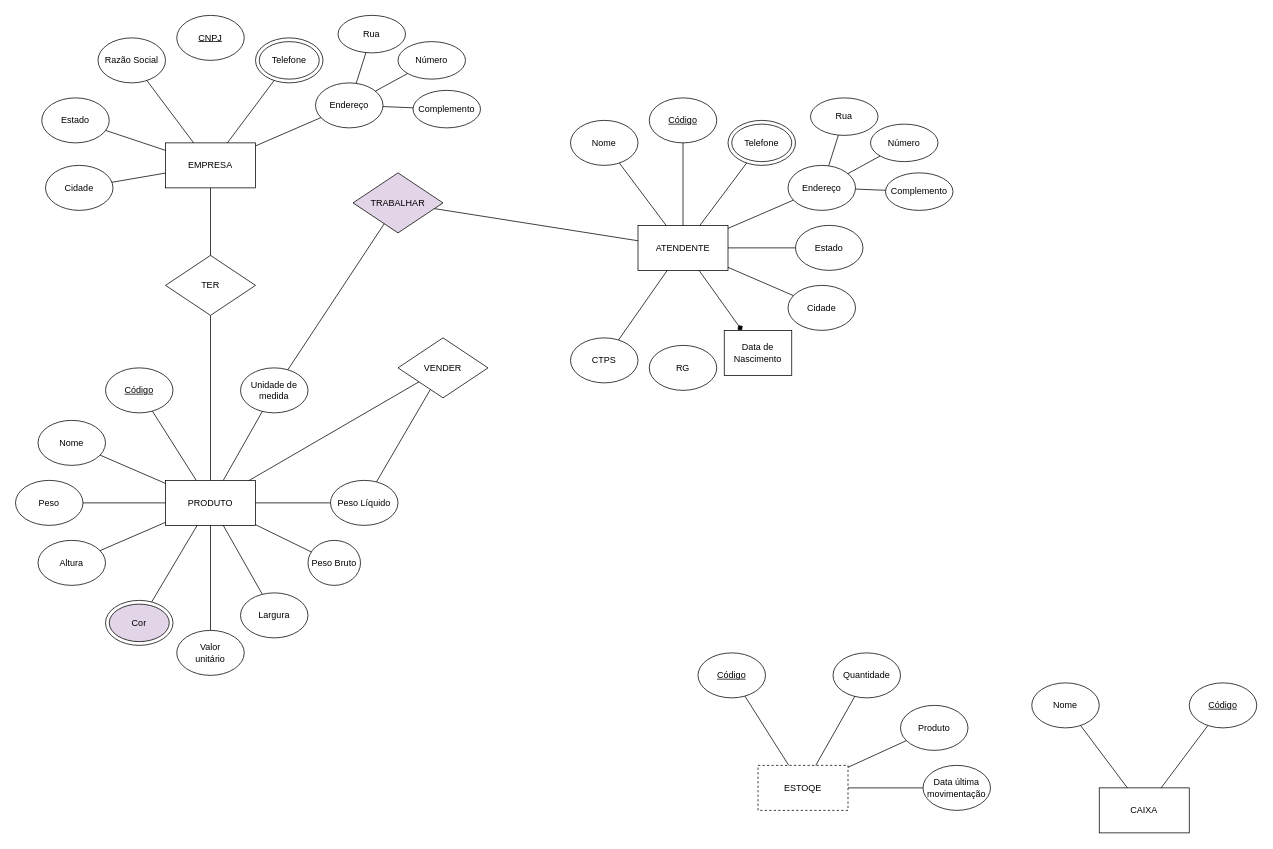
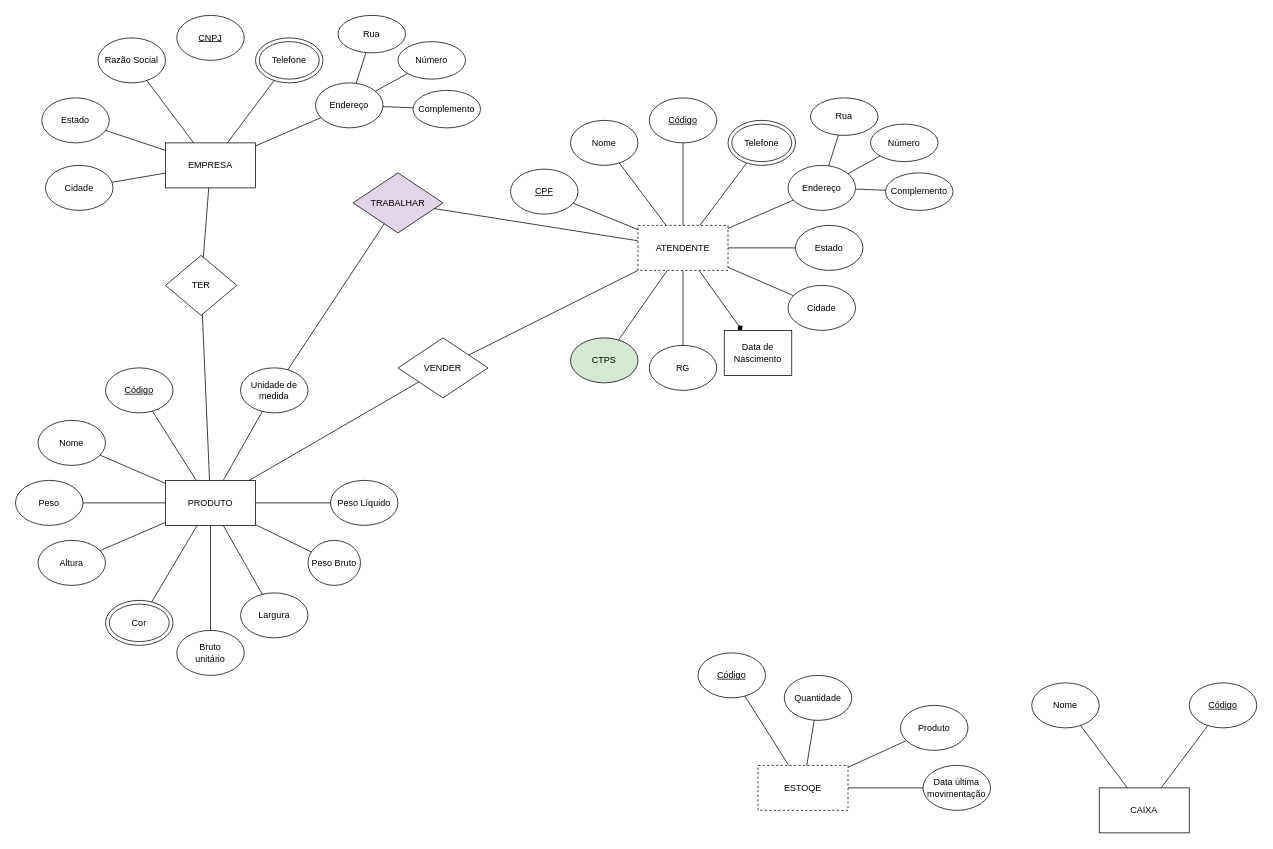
  <mxCell id="0" />
  <mxCell id="1" parent="0" />
  <mxCell id="2" value="EMPRESA" style="rounded=0;whiteSpace=wrap;html=1;" vertex="1" parent="1"><mxGeometry x="220" y="190" width="120" height="60" as="geometry" /></mxCell>
  <mxCell id="3" value="Razão Social" style="ellipse;whiteSpace=wrap;html=1;" vertex="1" parent="1"><mxGeometry x="130" y="50" width="90" height="60" as="geometry" /></mxCell>
  <mxCell id="4" value="&lt;u&gt;CNPJ&lt;/u&gt;" style="ellipse;whiteSpace=wrap;html=1;" vertex="1" parent="1"><mxGeometry x="235" y="20" width="90" height="60" as="geometry" /></mxCell>
  <mxCell id="5" value="Endereço" style="ellipse;whiteSpace=wrap;html=1;" vertex="1" parent="1"><mxGeometry x="420" y="110" width="90" height="60" as="geometry" /></mxCell>
  <mxCell id="6" value="" style="endArrow=none;html=1;rounded=0;" edge="1" parent="1" source="2" target="5"><mxGeometry width="50" height="50" relative="1" as="geometry"><mxPoint x="290" y="120" as="sourcePoint" /><mxPoint x="340" y="70" as="targetPoint" /></mxGeometry></mxCell>
  <mxCell id="7" value="" style="endArrow=none;html=1;rounded=0;" edge="1" parent="1" source="2" target="3"><mxGeometry width="50" height="50" relative="1" as="geometry"><mxPoint x="324.231" y="200" as="sourcePoint" /><mxPoint x="383.666" y="126.414" as="targetPoint" /></mxGeometry></mxCell>
  <mxCell id="8" value="Cidade" style="ellipse;whiteSpace=wrap;html=1;" vertex="1" parent="1"><mxGeometry x="60" y="220" width="90" height="60" as="geometry" /></mxCell>
  <mxCell id="9" value="Estado" style="ellipse;whiteSpace=wrap;html=1;" vertex="1" parent="1"><mxGeometry x="55" y="130" width="90" height="60" as="geometry" /></mxCell>
  <mxCell id="10" value="" style="endArrow=none;html=1;rounded=0;" edge="1" parent="1" source="2" target="8"><mxGeometry width="50" height="50" relative="1" as="geometry"><mxPoint x="314.231" y="190" as="sourcePoint" /><mxPoint x="373.666" y="116.414" as="targetPoint" /></mxGeometry></mxCell>
  <mxCell id="11" value="" style="endArrow=none;html=1;rounded=0;" edge="1" parent="1" source="2" target="9"><mxGeometry width="50" height="50" relative="1" as="geometry"><mxPoint x="324.231" y="200" as="sourcePoint" /><mxPoint x="383.666" y="126.414" as="targetPoint" /></mxGeometry></mxCell>
  <mxCell id="12" value="Telefone" style="ellipse;whiteSpace=wrap;html=1;" vertex="1" parent="1"><mxGeometry x="340" y="50" width="90" height="60" as="geometry" /></mxCell>
  <mxCell id="13" value="" style="endArrow=none;html=1;rounded=0;" edge="1" parent="1" source="2" target="12"><mxGeometry width="50" height="50" relative="1" as="geometry"><mxPoint x="350" y="223.077" as="sourcePoint" /><mxPoint x="440.133" y="227.699" as="targetPoint" /></mxGeometry></mxCell>
  <mxCell id="14" value="Complemento" style="ellipse;whiteSpace=wrap;html=1;" vertex="1" parent="1"><mxGeometry x="550" y="120" width="90" height="50" as="geometry" /></mxCell>
  <mxCell id="15" value="Número" style="ellipse;whiteSpace=wrap;html=1;" vertex="1" parent="1"><mxGeometry x="530" y="55" width="90" height="50" as="geometry" /></mxCell>
  <mxCell id="16" value="Rua" style="ellipse;whiteSpace=wrap;html=1;" vertex="1" parent="1"><mxGeometry x="450" y="20" width="90" height="50" as="geometry" /></mxCell>
  <mxCell id="17" value="" style="endArrow=none;html=1;rounded=0;" edge="1" parent="1" source="5" target="16"><mxGeometry width="50" height="50" relative="1" as="geometry"><mxPoint x="350" y="197.297" as="sourcePoint" /><mxPoint x="435.864" y="164.808" as="targetPoint" /></mxGeometry></mxCell>
  <mxCell id="18" value="" style="endArrow=none;html=1;rounded=0;" edge="1" parent="1" source="5" target="15"><mxGeometry width="50" height="50" relative="1" as="geometry"><mxPoint x="360" y="207.297" as="sourcePoint" /><mxPoint x="445.864" y="174.808" as="targetPoint" /></mxGeometry></mxCell>
  <mxCell id="19" value="" style="endArrow=none;html=1;rounded=0;" edge="1" parent="1" source="5" target="14"><mxGeometry width="50" height="50" relative="1" as="geometry"><mxPoint x="370" y="217.297" as="sourcePoint" /><mxPoint x="455.864" y="184.808" as="targetPoint" /></mxGeometry></mxCell>
  <mxCell id="20" value="Telefone" style="ellipse;whiteSpace=wrap;html=1;" vertex="1" parent="1"><mxGeometry x="345" y="55" width="80" height="50" as="geometry" /></mxCell>
  <mxCell id="21" value="" style="group" connectable="0" vertex="1" parent="1"><mxGeometry x="680" y="130" width="590" height="390" as="geometry" /></mxCell>
- <mxCell id="22" value="ATENDENTE" style="rounded=0;whiteSpace=wrap;html=1;" vertex="1" parent="21"><mxGeometry x="170" y="170" width="120" height="60" as="geometry" /></mxCell>
+ <mxCell id="22" value="ATENDENTE" style="rounded=0;whiteSpace=wrap;html=1;dashed=1;" vertex="1" parent="21"><mxGeometry x="170" y="170" width="120" height="60" as="geometry" /></mxCell>
  <mxCell id="23" value="Nome" style="ellipse;whiteSpace=wrap;html=1;" vertex="1" parent="21"><mxGeometry x="80" y="30" width="90" height="60" as="geometry" /></mxCell>
  <mxCell id="24" value="&lt;u&gt;Código&lt;/u&gt;" style="ellipse;whiteSpace=wrap;html=1;" vertex="1" parent="21"><mxGeometry x="185" width="90" height="60" as="geometry" /></mxCell>
  <mxCell id="25" value="Endereço" style="ellipse;whiteSpace=wrap;html=1;" vertex="1" parent="21"><mxGeometry x="370" y="90" width="90" height="60" as="geometry" /></mxCell>
  <mxCell id="26" value="" style="endArrow=none;html=1;rounded=0;" edge="1" parent="21" source="22" target="25"><mxGeometry width="50" height="50" relative="1" as="geometry"><mxPoint x="240" y="100" as="sourcePoint" /><mxPoint x="290" y="50" as="targetPoint" /></mxGeometry></mxCell>
  <mxCell id="27" value="" style="endArrow=none;html=1;rounded=0;" edge="1" parent="21" source="22" target="24"><mxGeometry width="50" height="50" relative="1" as="geometry"><mxPoint x="264.231" y="170" as="sourcePoint" /><mxPoint x="323.666" y="96.414" as="targetPoint" /></mxGeometry></mxCell>
  <mxCell id="28" value="" style="endArrow=none;html=1;rounded=0;" edge="1" parent="21" source="22" target="23"><mxGeometry width="50" height="50" relative="1" as="geometry"><mxPoint x="274.231" y="180" as="sourcePoint" /><mxPoint x="333.666" y="106.414" as="targetPoint" /></mxGeometry></mxCell>
  <mxCell id="29" value="Cidade" style="ellipse;whiteSpace=wrap;html=1;" vertex="1" parent="21"><mxGeometry x="370" y="250" width="90" height="60" as="geometry" /></mxCell>
  <mxCell id="30" value="Estado" style="ellipse;whiteSpace=wrap;html=1;" vertex="1" parent="21"><mxGeometry x="380" y="170" width="90" height="60" as="geometry" /></mxCell>
  <mxCell id="31" value="" style="endArrow=none;html=1;rounded=0;" edge="1" parent="21" source="22" target="29"><mxGeometry width="50" height="50" relative="1" as="geometry"><mxPoint x="264.231" y="170" as="sourcePoint" /><mxPoint x="323.666" y="96.414" as="targetPoint" /></mxGeometry></mxCell>
  <mxCell id="32" value="" style="endArrow=none;html=1;rounded=0;" edge="1" parent="21" source="22" target="30"><mxGeometry width="50" height="50" relative="1" as="geometry"><mxPoint x="274.231" y="180" as="sourcePoint" /><mxPoint x="333.666" y="106.414" as="targetPoint" /></mxGeometry></mxCell>
  <mxCell id="33" value="" style="endArrow=none;html=1;rounded=0;" edge="1" parent="21" source="22" target="49"><mxGeometry width="50" height="50" relative="1" as="geometry"><mxPoint x="300" y="203.077" as="sourcePoint" /><mxPoint x="390.133" y="207.699" as="targetPoint" /></mxGeometry></mxCell>
  <mxCell id="34" value="Complemento" style="ellipse;whiteSpace=wrap;html=1;" vertex="1" parent="21"><mxGeometry x="500" y="100" width="90" height="50" as="geometry" /></mxCell>
  <mxCell id="35" value="Número" style="ellipse;whiteSpace=wrap;html=1;" vertex="1" parent="21"><mxGeometry x="480" y="35" width="90" height="50" as="geometry" /></mxCell>
  <mxCell id="36" value="Rua" style="ellipse;whiteSpace=wrap;html=1;" vertex="1" parent="21"><mxGeometry x="400" width="90" height="50" as="geometry" /></mxCell>
  <mxCell id="37" value="" style="endArrow=none;html=1;rounded=0;" edge="1" parent="21" source="25" target="36"><mxGeometry width="50" height="50" relative="1" as="geometry"><mxPoint x="300" y="177.297" as="sourcePoint" /><mxPoint x="385.864" y="144.808" as="targetPoint" /></mxGeometry></mxCell>
  <mxCell id="38" value="" style="endArrow=none;html=1;rounded=0;" edge="1" parent="21" source="25" target="35"><mxGeometry width="50" height="50" relative="1" as="geometry"><mxPoint x="310" y="187.297" as="sourcePoint" /><mxPoint x="395.864" y="154.808" as="targetPoint" /></mxGeometry></mxCell>
  <mxCell id="39" value="" style="endArrow=none;html=1;rounded=0;" edge="1" parent="21" source="25" target="34"><mxGeometry width="50" height="50" relative="1" as="geometry"><mxPoint x="320" y="197.297" as="sourcePoint" /><mxPoint x="405.864" y="164.808" as="targetPoint" /></mxGeometry></mxCell>
  <mxCell id="40" value="Data de&lt;br&gt;Nascimento" style="whiteSpace=wrap;html=1;rounded=0;" vertex="1" parent="21"><mxGeometry x="285" y="310" width="90" height="60" as="geometry" /></mxCell>
+ <mxCell id="41" value="&lt;u&gt;CPF&lt;/u&gt;" style="ellipse;whiteSpace=wrap;html=1;" vertex="1" parent="21"><mxGeometry y="95" width="90" height="60" as="geometry" /></mxCell>
  <mxCell id="42" value="RG" style="ellipse;whiteSpace=wrap;html=1;" vertex="1" parent="21"><mxGeometry x="185" y="330" width="90" height="60" as="geometry" /></mxCell>
- <mxCell id="43" value="CTPS" style="ellipse;whiteSpace=wrap;html=1;" vertex="1" parent="21"><mxGeometry x="80" y="320" width="90" height="60" as="geometry" /></mxCell>
+ <mxCell id="43" value="CTPS" style="ellipse;whiteSpace=wrap;html=1;fillColor=#d5e8d4;" vertex="1" parent="21"><mxGeometry x="80" y="320" width="90" height="60" as="geometry" /></mxCell>
  <mxCell id="44" value="" style="endArrow=diamond;html=1;rounded=0;" edge="1" parent="21" source="22" target="40"><mxGeometry width="50" height="50" relative="1" as="geometry"><mxPoint x="300" y="235.946" as="sourcePoint" /><mxPoint x="387.247" y="273.674" as="targetPoint" /></mxGeometry></mxCell>
+ <mxCell id="45" value="" style="endArrow=none;html=1;rounded=0;" edge="1" parent="21" source="41" target="22"><mxGeometry width="50" height="50" relative="1" as="geometry"><mxPoint x="310" y="245.946" as="sourcePoint" /><mxPoint x="397.247" y="283.674" as="targetPoint" /></mxGeometry></mxCell>
+ <mxCell id="46" value="" style="endArrow=none;html=1;rounded=0;" edge="1" parent="21" source="42" target="22"><mxGeometry width="50" height="50" relative="1" as="geometry"><mxPoint x="320" y="255.946" as="sourcePoint" /><mxPoint x="407.247" y="293.674" as="targetPoint" /></mxGeometry></mxCell>
  <mxCell id="47" value="" style="endArrow=none;html=1;rounded=0;" edge="1" parent="21" source="43" target="22"><mxGeometry width="50" height="50" relative="1" as="geometry"><mxPoint x="330" y="265.946" as="sourcePoint" /><mxPoint x="417.247" y="303.674" as="targetPoint" /></mxGeometry></mxCell>
  <mxCell id="48" value="" style="group" connectable="0" vertex="1" parent="21"><mxGeometry x="290" y="30" width="90" height="60" as="geometry" /></mxCell>
  <mxCell id="49" value="Telefone" style="ellipse;whiteSpace=wrap;html=1;" vertex="1" parent="48"><mxGeometry width="90" height="60" as="geometry" /></mxCell>
  <mxCell id="50" value="Telefone" style="ellipse;whiteSpace=wrap;html=1;" vertex="1" parent="48"><mxGeometry x="5" y="5" width="80" height="50" as="geometry" /></mxCell>
  <mxCell id="51" value="" style="group" connectable="0" vertex="1" parent="1"><mxGeometry x="20" y="490" width="510" height="410" as="geometry" /></mxCell>
  <mxCell id="52" value="PRODUTO" style="rounded=0;whiteSpace=wrap;html=1;" vertex="1" parent="51"><mxGeometry x="200" y="150" width="120" height="60" as="geometry" /></mxCell>
  <mxCell id="53" value="&lt;u&gt;Código&lt;/u&gt;" style="ellipse;whiteSpace=wrap;html=1;" vertex="1" parent="51"><mxGeometry x="120" width="90" height="60" as="geometry" /></mxCell>
  <mxCell id="54" value="" style="endArrow=none;html=1;rounded=0;" edge="1" parent="51" source="53" target="52"><mxGeometry width="50" height="50" relative="1" as="geometry"><mxPoint x="250" y="70" as="sourcePoint" /><mxPoint x="300" y="20" as="targetPoint" /></mxGeometry></mxCell>
  <mxCell id="55" value="Nome" style="ellipse;whiteSpace=wrap;html=1;" vertex="1" parent="51"><mxGeometry x="30" y="70" width="90" height="60" as="geometry" /></mxCell>
  <mxCell id="56" value="" style="endArrow=none;html=1;rounded=0;" edge="1" parent="51" source="52" target="55"><mxGeometry width="50" height="50" relative="1" as="geometry"><mxPoint x="250" y="20" as="sourcePoint" /><mxPoint x="300" y="-30" as="targetPoint" /></mxGeometry></mxCell>
  <mxCell id="57" value="Unidade de&lt;br&gt;medida" style="ellipse;whiteSpace=wrap;html=1;" vertex="1" parent="51"><mxGeometry x="300" width="90" height="60" as="geometry" /></mxCell>
  <mxCell id="58" value="" style="endArrow=none;html=1;rounded=0;" edge="1" parent="51" source="52" target="57"><mxGeometry width="50" height="50" relative="1" as="geometry"><mxPoint x="250" y="10" as="sourcePoint" /><mxPoint x="300" y="-40" as="targetPoint" /></mxGeometry></mxCell>
- <mxCell id="59" value="Valor&lt;br&gt;unitário" style="ellipse;whiteSpace=wrap;html=1;" vertex="1" parent="51"><mxGeometry x="215" y="350" width="90" height="60" as="geometry" /></mxCell>
+ <mxCell id="59" value="Bruto&lt;br&gt;unitário" style="ellipse;whiteSpace=wrap;html=1;" vertex="1" parent="51"><mxGeometry x="215" y="350" width="90" height="60" as="geometry" /></mxCell>
  <mxCell id="60" value="Altura" style="ellipse;whiteSpace=wrap;html=1;" vertex="1" parent="51"><mxGeometry x="30" y="230" width="90" height="60" as="geometry" /></mxCell>
  <mxCell id="61" value="Peso Líquido" style="ellipse;whiteSpace=wrap;html=1;" vertex="1" parent="51"><mxGeometry x="420" y="150" width="90" height="60" as="geometry" /></mxCell>
  <mxCell id="62" value="Peso" style="ellipse;whiteSpace=wrap;html=1;" vertex="1" parent="51"><mxGeometry y="150" width="90" height="60" as="geometry" /></mxCell>
  <mxCell id="63" value="" style="endArrow=none;html=1;rounded=0;" edge="1" parent="51" source="52" target="59"><mxGeometry width="50" height="50" relative="1" as="geometry"><mxPoint x="291" y="160" as="sourcePoint" /><mxPoint x="355.97" y="67.185" as="targetPoint" /></mxGeometry></mxCell>
  <mxCell id="64" value="" style="endArrow=none;html=1;rounded=0;" edge="1" parent="51" source="52" target="69"><mxGeometry width="50" height="50" relative="1" as="geometry"><mxPoint x="301" y="170" as="sourcePoint" /><mxPoint x="365.97" y="77.185" as="targetPoint" /></mxGeometry></mxCell>
  <mxCell id="65" value="" style="endArrow=none;html=1;rounded=0;" edge="1" parent="51" source="52" target="60"><mxGeometry width="50" height="50" relative="1" as="geometry"><mxPoint x="311" y="180" as="sourcePoint" /><mxPoint x="375.97" y="87.185" as="targetPoint" /></mxGeometry></mxCell>
  <mxCell id="66" value="" style="endArrow=none;html=1;rounded=0;" edge="1" parent="51" source="61" target="52"><mxGeometry width="50" height="50" relative="1" as="geometry"><mxPoint x="321" y="190" as="sourcePoint" /><mxPoint x="385.97" y="97.185" as="targetPoint" /></mxGeometry></mxCell>
  <mxCell id="67" value="" style="endArrow=none;html=1;rounded=0;" edge="1" parent="51" source="62" target="52"><mxGeometry width="50" height="50" relative="1" as="geometry"><mxPoint x="331" y="200" as="sourcePoint" /><mxPoint x="395.97" y="107.185" as="targetPoint" /></mxGeometry></mxCell>
  <mxCell id="68" value="" style="group" connectable="0" vertex="1" parent="51"><mxGeometry x="120" y="310" width="90" height="60" as="geometry" /></mxCell>
  <mxCell id="69" value="" style="ellipse;whiteSpace=wrap;html=1;" vertex="1" parent="68"><mxGeometry width="90" height="60" as="geometry" /></mxCell>
- <mxCell id="70" value="Cor" style="ellipse;whiteSpace=wrap;html=1;fillColor=#e1d5e7;" vertex="1" parent="68"><mxGeometry x="5" y="5" width="80" height="50" as="geometry" /></mxCell>
+ <mxCell id="70" value="Cor" style="ellipse;whiteSpace=wrap;html=1;" vertex="1" parent="68"><mxGeometry x="5" y="5" width="80" height="50" as="geometry" /></mxCell>
  <mxCell id="71" value="Peso Bruto" style="ellipse;whiteSpace=wrap;html=1;" vertex="1" parent="51"><mxGeometry x="390" y="230" width="70" height="60" as="geometry" /></mxCell>
  <mxCell id="72" value="Largura" style="ellipse;whiteSpace=wrap;html=1;" vertex="1" parent="51"><mxGeometry x="300" y="300" width="90" height="60" as="geometry" /></mxCell>
  <mxCell id="73" value="" style="endArrow=none;html=1;rounded=0;" edge="1" parent="51" source="71" target="52"><mxGeometry width="50" height="50" relative="1" as="geometry"><mxPoint x="430" y="190" as="sourcePoint" /><mxPoint x="330" y="190" as="targetPoint" /></mxGeometry></mxCell>
  <mxCell id="74" value="" style="endArrow=none;html=1;rounded=0;" edge="1" parent="51" source="72" target="52"><mxGeometry width="50" height="50" relative="1" as="geometry"><mxPoint x="440" y="200" as="sourcePoint" /><mxPoint x="340" y="200" as="targetPoint" /></mxGeometry></mxCell>
  <mxCell id="75" value="" style="group" connectable="0" vertex="1" parent="1"><mxGeometry x="930" y="870" width="390" height="210" as="geometry" /></mxCell>
  <mxCell id="76" value="ESTOQE" style="rounded=0;whiteSpace=wrap;html=1;dashed=1;" vertex="1" parent="75"><mxGeometry x="80" y="150" width="120" height="60" as="geometry" /></mxCell>
  <mxCell id="77" value="&lt;u&gt;Código&lt;/u&gt;" style="ellipse;whiteSpace=wrap;html=1;" vertex="1" parent="75"><mxGeometry width="90" height="60" as="geometry" /></mxCell>
  <mxCell id="78" value="" style="endArrow=none;html=1;rounded=0;" edge="1" parent="75" source="77" target="76"><mxGeometry width="50" height="50" relative="1" as="geometry"><mxPoint x="130" y="70" as="sourcePoint" /><mxPoint x="180" y="20" as="targetPoint" /></mxGeometry></mxCell>
- <mxCell id="79" value="Quantidade" style="ellipse;whiteSpace=wrap;html=1;" vertex="1" parent="75"><mxGeometry x="180" width="90" height="60" as="geometry" /></mxCell>
+ <mxCell id="79" value="Quantidade" style="ellipse;whiteSpace=wrap;html=1;" vertex="1" parent="75"><mxGeometry x="115" y="30" width="90" height="60" as="geometry" /></mxCell>
  <mxCell id="80" value="" style="endArrow=none;html=1;rounded=0;" edge="1" parent="75" source="76" target="79"><mxGeometry width="50" height="50" relative="1" as="geometry"><mxPoint x="130" y="10" as="sourcePoint" /><mxPoint x="180" y="-40" as="targetPoint" /></mxGeometry></mxCell>
  <mxCell id="81" value="Produto" style="ellipse;whiteSpace=wrap;html=1;" vertex="1" parent="75"><mxGeometry x="270" y="70" width="90" height="60" as="geometry" /></mxCell>
  <mxCell id="82" value="Data última&lt;br&gt;movimentação" style="ellipse;whiteSpace=wrap;html=1;" vertex="1" parent="75"><mxGeometry x="300" y="150" width="90" height="60" as="geometry" /></mxCell>
  <mxCell id="83" value="" style="endArrow=none;html=1;rounded=0;" edge="1" parent="75" source="76" target="81"><mxGeometry width="50" height="50" relative="1" as="geometry"><mxPoint x="171" y="160" as="sourcePoint" /><mxPoint x="235.97" y="67.185" as="targetPoint" /></mxGeometry></mxCell>
  <mxCell id="84" value="" style="endArrow=none;html=1;rounded=0;" edge="1" parent="75" source="82" target="76"><mxGeometry width="50" height="50" relative="1" as="geometry"><mxPoint x="201" y="190" as="sourcePoint" /><mxPoint x="265.97" y="97.185" as="targetPoint" /></mxGeometry></mxCell>
  <mxCell id="85" value="" style="group" connectable="0" vertex="1" parent="1"><mxGeometry x="1375" y="910" width="300" height="200" as="geometry" /></mxCell>
  <mxCell id="86" value="CAIXA" style="rounded=0;whiteSpace=wrap;html=1;" vertex="1" parent="85"><mxGeometry x="90" y="140" width="120" height="60" as="geometry" /></mxCell>
  <mxCell id="87" value="Nome" style="ellipse;whiteSpace=wrap;html=1;" vertex="1" parent="85"><mxGeometry width="90" height="60" as="geometry" /></mxCell>
  <mxCell id="88" value="" style="endArrow=none;html=1;rounded=0;" edge="1" parent="85" source="86" target="87"><mxGeometry width="50" height="50" relative="1" as="geometry"><mxPoint x="194.231" y="150" as="sourcePoint" /><mxPoint x="253.666" y="76.414" as="targetPoint" /></mxGeometry></mxCell>
  <mxCell id="89" value="&lt;u&gt;Código&lt;/u&gt;" style="ellipse;whiteSpace=wrap;html=1;" vertex="1" parent="85"><mxGeometry x="210" width="90" height="60" as="geometry" /></mxCell>
  <mxCell id="90" value="" style="endArrow=none;html=1;rounded=0;" edge="1" parent="85" source="86" target="89"><mxGeometry width="50" height="50" relative="1" as="geometry"><mxPoint x="220" y="173.077" as="sourcePoint" /><mxPoint x="310.133" y="177.699" as="targetPoint" /></mxGeometry></mxCell>
- <mxCell id="91" value="TER" style="rhombus;whiteSpace=wrap;html=1;" vertex="1" parent="1"><mxGeometry x="220" y="340" width="120" height="80" as="geometry" /></mxCell>
+ <mxCell id="91" value="TER" style="rhombus;whiteSpace=wrap;html=1;" vertex="1" parent="1"><mxGeometry x="220" y="340" width="95" height="80" as="geometry" /></mxCell>
  <mxCell id="92" value="" style="endArrow=none;html=1;rounded=0;" edge="1" parent="1" source="91" target="52"><mxGeometry width="50" height="50" relative="1" as="geometry"><mxPoint x="820" y="610" as="sourcePoint" /><mxPoint x="870" y="560" as="targetPoint" /></mxGeometry></mxCell>
  <mxCell id="93" value="" style="endArrow=none;html=1;rounded=0;" edge="1" parent="1" source="2" target="91"><mxGeometry width="50" height="50" relative="1" as="geometry"><mxPoint x="290" y="430" as="sourcePoint" /><mxPoint x="290" y="650" as="targetPoint" /></mxGeometry></mxCell>
  <mxCell id="94" value="" style="group" connectable="0" vertex="1" parent="1"><mxGeometry x="470" y="230" width="120" height="80" as="geometry" /></mxCell>
  <mxCell id="95" value="TRABALHAR&lt;br&gt;" style="rhombus;whiteSpace=wrap;html=1;fillColor=#e1d5e7;" vertex="1" parent="94"><mxGeometry width="120" height="80" as="geometry" /></mxCell>
  <mxCell id="96" value="" style="endArrow=none;html=1;rounded=0;" edge="1" parent="94" source="95" target="22"><mxGeometry width="50" height="50" relative="1" as="geometry"><mxPoint x="350" y="200" as="sourcePoint" /><mxPoint x="400" y="150" as="targetPoint" /></mxGeometry></mxCell>
  <mxCell id="97" value="" style="endArrow=none;html=1;rounded=0;" edge="1" parent="94" source="95" target="57"><mxGeometry width="50" height="50" relative="1" as="geometry"><mxPoint x="108.261" y="67.826" as="sourcePoint" /><mxPoint x="370" y="110.27" as="targetPoint" /></mxGeometry></mxCell>
  <mxCell id="98" value="" style="group" connectable="0" vertex="1" parent="1"><mxGeometry x="530" y="450" width="120" height="80" as="geometry" /></mxCell>
  <mxCell id="99" value="VENDER" style="rhombus;whiteSpace=wrap;html=1;" vertex="1" parent="98"><mxGeometry width="120" height="80" as="geometry" /></mxCell>
  <mxCell id="100" value="" style="endArrow=none;html=1;rounded=0;" edge="1" parent="98" source="52" target="99"><mxGeometry width="50" height="50" relative="1" as="geometry"><mxPoint x="290" y="70" as="sourcePoint" /><mxPoint x="340" y="20" as="targetPoint" /></mxGeometry></mxCell>
- <mxCell id="101" value="" style="endArrow=none;html=1;rounded=0;" edge="1" parent="98" source="99" target="61"><mxGeometry width="50" height="50" relative="1" as="geometry"><mxPoint x="-188.333" y="200" as="sourcePoint" /><mxPoint x="37.931" y="68.621" as="targetPoint" /></mxGeometry></mxCell>
+ <mxCell id="101" value="" style="endArrow=none;html=1;rounded=0;" edge="1" parent="98" source="99" target="22"><mxGeometry width="50" height="50" relative="1" as="geometry"><mxPoint x="-188.333" y="200" as="sourcePoint" /><mxPoint x="37.931" y="68.621" as="targetPoint" /></mxGeometry></mxCell>
